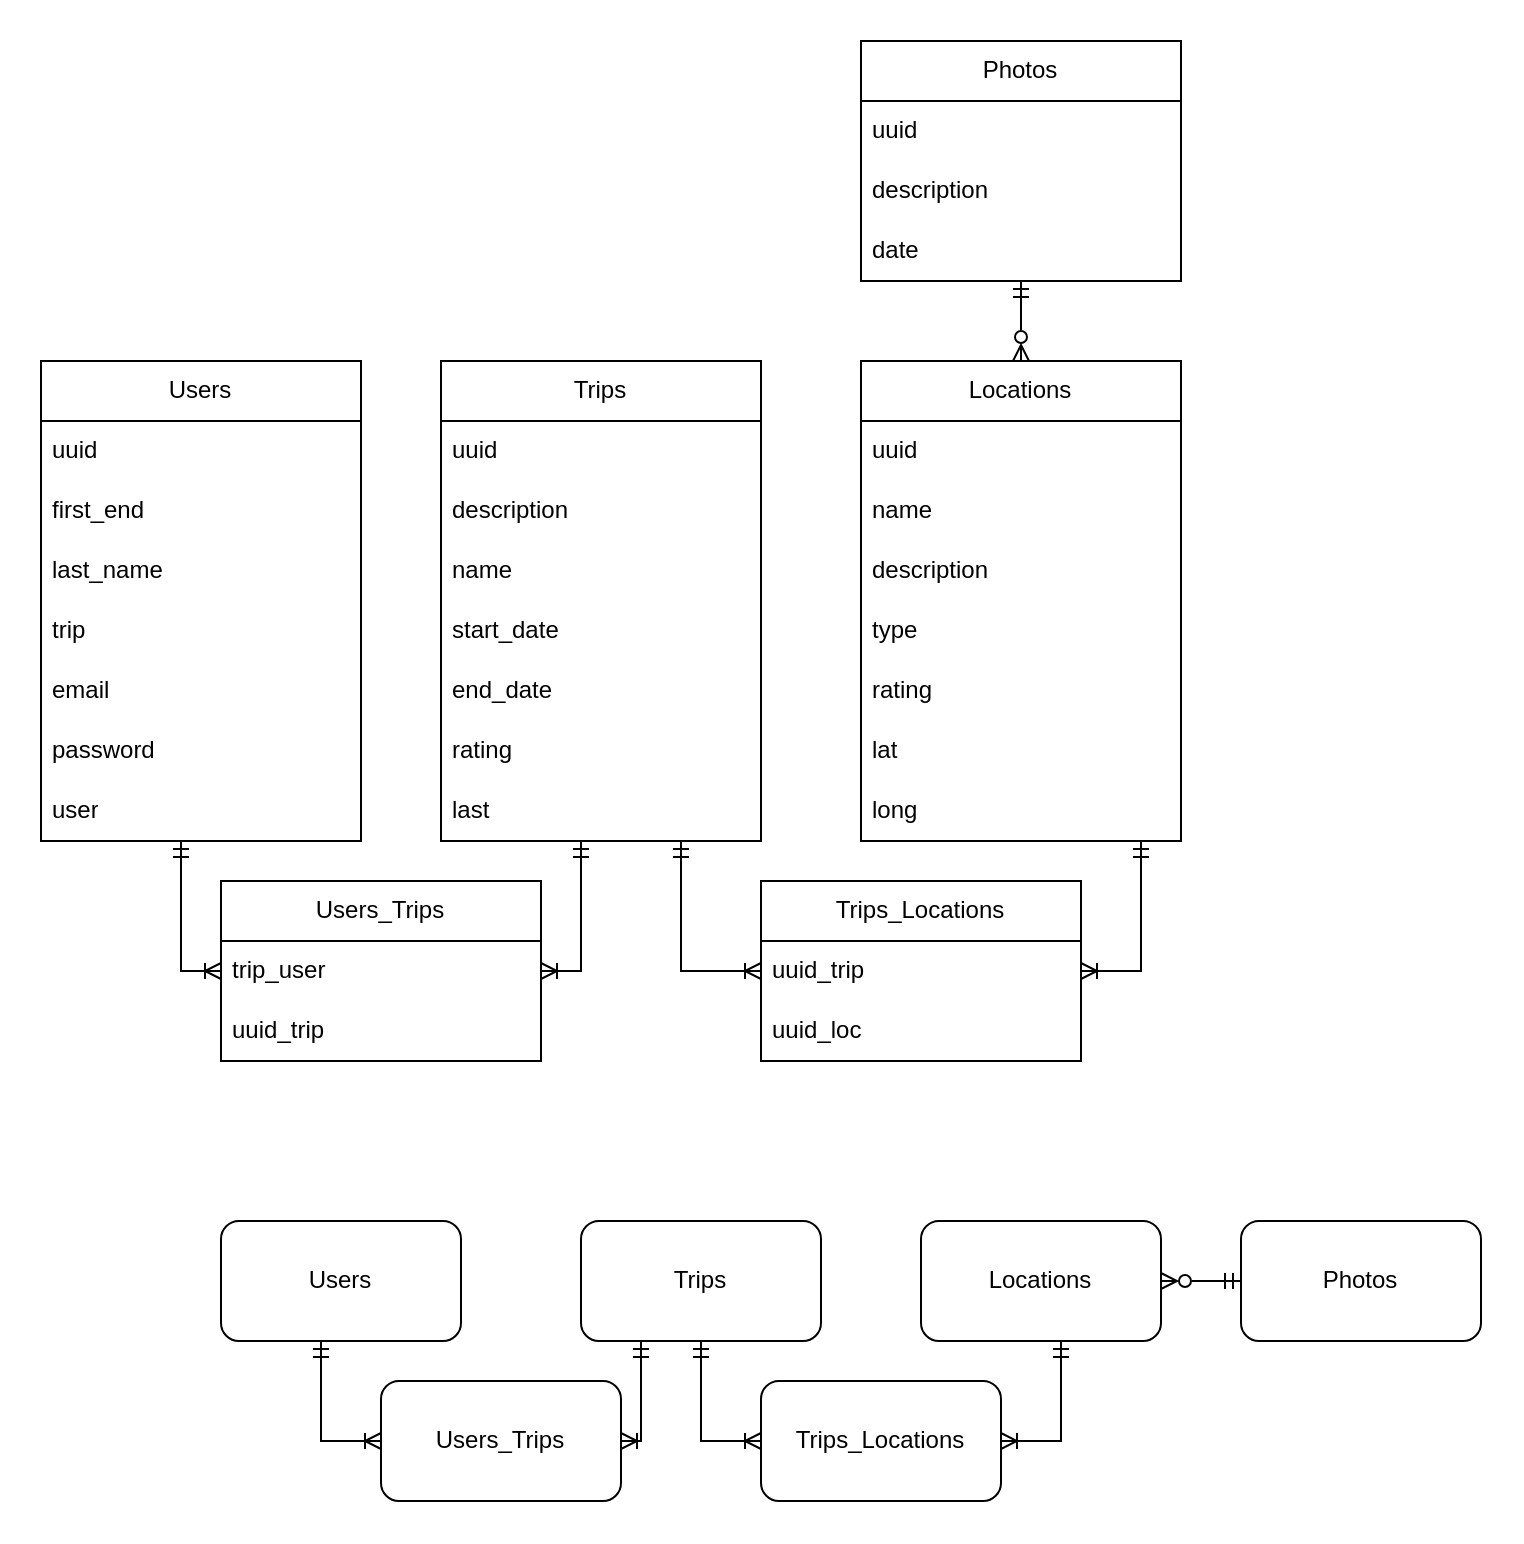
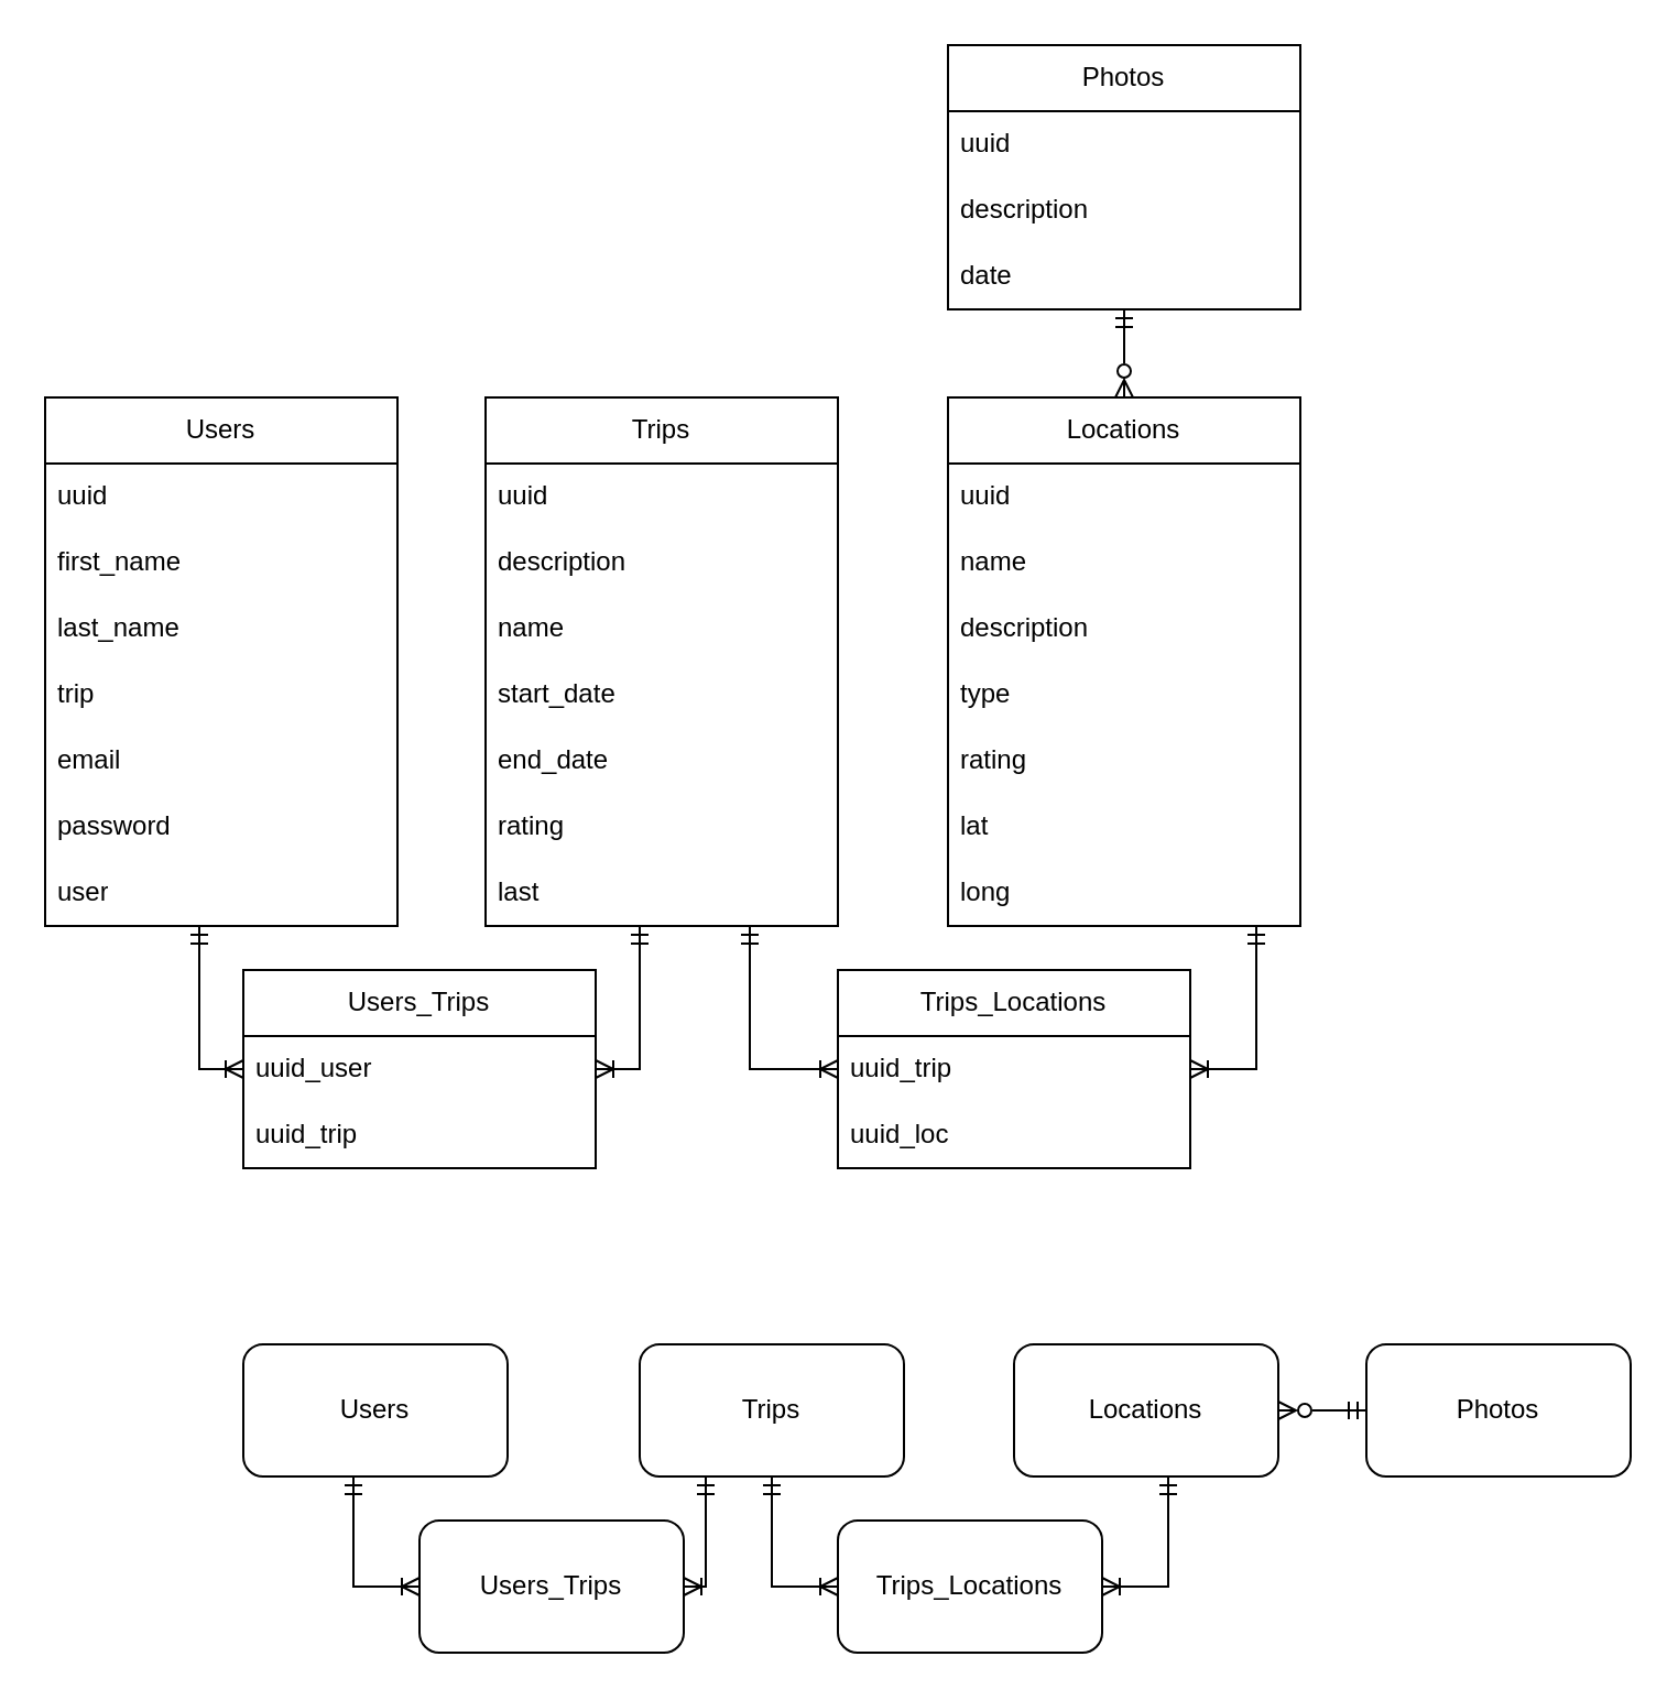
  <mxCell id="0" />
  <mxCell id="1" parent="0" />
  <mxCell id="2" value="Users" style="swimlane;fontStyle=0;childLayout=stackLayout;horizontal=1;startSize=30;horizontalStack=0;resizeParent=1;resizeParentMax=0;resizeLast=0;collapsible=1;marginBottom=0;whiteSpace=wrap;html=1;" vertex="1" parent="1"><mxGeometry x="20" y="180" width="160" height="240" as="geometry" /></mxCell>
  <mxCell id="3" value="uuid" style="text;strokeColor=none;fillColor=none;align=left;verticalAlign=middle;spacingLeft=4;spacingRight=4;overflow=hidden;points=[[0,0.5],[1,0.5]];portConstraint=eastwest;rotatable=0;whiteSpace=wrap;html=1;" vertex="1" parent="2"><mxGeometry y="30" width="160" height="30" as="geometry" /></mxCell>
- <mxCell id="4" value="first_end" style="text;strokeColor=none;fillColor=none;align=left;verticalAlign=middle;spacingLeft=4;spacingRight=4;overflow=hidden;points=[[0,0.5],[1,0.5]];portConstraint=eastwest;rotatable=0;whiteSpace=wrap;html=1;" vertex="1" parent="2"><mxGeometry y="60" width="160" height="30" as="geometry" /></mxCell>
+ <mxCell id="4" value="first_name" style="text;strokeColor=none;fillColor=none;align=left;verticalAlign=middle;spacingLeft=4;spacingRight=4;overflow=hidden;points=[[0,0.5],[1,0.5]];portConstraint=eastwest;rotatable=0;whiteSpace=wrap;html=1;" vertex="1" parent="2"><mxGeometry y="60" width="160" height="30" as="geometry" /></mxCell>
  <mxCell id="5" value="last_name" style="text;strokeColor=none;fillColor=none;align=left;verticalAlign=middle;spacingLeft=4;spacingRight=4;overflow=hidden;points=[[0,0.5],[1,0.5]];portConstraint=eastwest;rotatable=0;whiteSpace=wrap;html=1;" vertex="1" parent="2"><mxGeometry y="90" width="160" height="30" as="geometry" /></mxCell>
  <mxCell id="6" value="trip" style="text;strokeColor=none;fillColor=none;align=left;verticalAlign=middle;spacingLeft=4;spacingRight=4;overflow=hidden;points=[[0,0.5],[1,0.5]];portConstraint=eastwest;rotatable=0;whiteSpace=wrap;html=1;" vertex="1" parent="2"><mxGeometry y="120" width="160" height="30" as="geometry" /></mxCell>
  <mxCell id="7" value="email" style="text;strokeColor=none;fillColor=none;align=left;verticalAlign=middle;spacingLeft=4;spacingRight=4;overflow=hidden;points=[[0,0.5],[1,0.5]];portConstraint=eastwest;rotatable=0;whiteSpace=wrap;html=1;" vertex="1" parent="2"><mxGeometry y="150" width="160" height="30" as="geometry" /></mxCell>
  <mxCell id="8" value="password" style="text;strokeColor=none;fillColor=none;align=left;verticalAlign=middle;spacingLeft=4;spacingRight=4;overflow=hidden;points=[[0,0.5],[1,0.5]];portConstraint=eastwest;rotatable=0;whiteSpace=wrap;html=1;" vertex="1" parent="2"><mxGeometry y="180" width="160" height="30" as="geometry" /></mxCell>
  <mxCell id="9" value="user" style="text;strokeColor=none;fillColor=none;align=left;verticalAlign=middle;spacingLeft=4;spacingRight=4;overflow=hidden;points=[[0,0.5],[1,0.5]];portConstraint=eastwest;rotatable=0;whiteSpace=wrap;html=1;" vertex="1" parent="2"><mxGeometry y="210" width="160" height="30" as="geometry" /></mxCell>
  <mxCell id="10" value="Trips" style="swimlane;fontStyle=0;childLayout=stackLayout;horizontal=1;startSize=30;horizontalStack=0;resizeParent=1;resizeParentMax=0;resizeLast=0;collapsible=1;marginBottom=0;whiteSpace=wrap;html=1;" vertex="1" parent="1"><mxGeometry x="220" y="180" width="160" height="240" as="geometry" /></mxCell>
  <mxCell id="11" value="uuid" style="text;strokeColor=none;fillColor=none;align=left;verticalAlign=middle;spacingLeft=4;spacingRight=4;overflow=hidden;points=[[0,0.5],[1,0.5]];portConstraint=eastwest;rotatable=0;whiteSpace=wrap;html=1;" vertex="1" parent="10"><mxGeometry y="30" width="160" height="30" as="geometry" /></mxCell>
  <mxCell id="12" value="description" style="text;strokeColor=none;fillColor=none;align=left;verticalAlign=middle;spacingLeft=4;spacingRight=4;overflow=hidden;points=[[0,0.5],[1,0.5]];portConstraint=eastwest;rotatable=0;whiteSpace=wrap;html=1;" vertex="1" parent="10"><mxGeometry y="60" width="160" height="30" as="geometry" /></mxCell>
  <mxCell id="13" value="name" style="text;strokeColor=none;fillColor=none;align=left;verticalAlign=middle;spacingLeft=4;spacingRight=4;overflow=hidden;points=[[0,0.5],[1,0.5]];portConstraint=eastwest;rotatable=0;whiteSpace=wrap;html=1;" vertex="1" parent="10"><mxGeometry y="90" width="160" height="30" as="geometry" /></mxCell>
  <mxCell id="14" value="start_date" style="text;strokeColor=none;fillColor=none;align=left;verticalAlign=middle;spacingLeft=4;spacingRight=4;overflow=hidden;points=[[0,0.5],[1,0.5]];portConstraint=eastwest;rotatable=0;whiteSpace=wrap;html=1;" vertex="1" parent="10"><mxGeometry y="120" width="160" height="30" as="geometry" /></mxCell>
  <mxCell id="15" value="end_date" style="text;strokeColor=none;fillColor=none;align=left;verticalAlign=middle;spacingLeft=4;spacingRight=4;overflow=hidden;points=[[0,0.5],[1,0.5]];portConstraint=eastwest;rotatable=0;whiteSpace=wrap;html=1;" vertex="1" parent="10"><mxGeometry y="150" width="160" height="30" as="geometry" /></mxCell>
  <mxCell id="16" value="rating" style="text;strokeColor=none;fillColor=none;align=left;verticalAlign=middle;spacingLeft=4;spacingRight=4;overflow=hidden;points=[[0,0.5],[1,0.5]];portConstraint=eastwest;rotatable=0;whiteSpace=wrap;html=1;" vertex="1" parent="10"><mxGeometry y="180" width="160" height="30" as="geometry" /></mxCell>
  <mxCell id="17" value="last" style="text;strokeColor=none;fillColor=none;align=left;verticalAlign=middle;spacingLeft=4;spacingRight=4;overflow=hidden;points=[[0,0.5],[1,0.5]];portConstraint=eastwest;rotatable=0;whiteSpace=wrap;html=1;" vertex="1" parent="10"><mxGeometry y="210" width="160" height="30" as="geometry" /></mxCell>
  <mxCell id="18" value="Users_Trips" style="swimlane;fontStyle=0;childLayout=stackLayout;horizontal=1;startSize=30;horizontalStack=0;resizeParent=1;resizeParentMax=0;resizeLast=0;collapsible=1;marginBottom=0;whiteSpace=wrap;html=1;" vertex="1" parent="1"><mxGeometry x="110" y="440" width="160" height="90" as="geometry" /></mxCell>
- <mxCell id="19" value="trip_user" style="text;strokeColor=none;fillColor=none;align=left;verticalAlign=middle;spacingLeft=4;spacingRight=4;overflow=hidden;points=[[0,0.5],[1,0.5]];portConstraint=eastwest;rotatable=0;whiteSpace=wrap;html=1;" vertex="1" parent="18"><mxGeometry y="30" width="160" height="30" as="geometry" /></mxCell>
+ <mxCell id="19" value="uuid_user" style="text;strokeColor=none;fillColor=none;align=left;verticalAlign=middle;spacingLeft=4;spacingRight=4;overflow=hidden;points=[[0,0.5],[1,0.5]];portConstraint=eastwest;rotatable=0;whiteSpace=wrap;html=1;" vertex="1" parent="18"><mxGeometry y="30" width="160" height="30" as="geometry" /></mxCell>
  <mxCell id="20" value="uuid_trip" style="text;strokeColor=none;fillColor=none;align=left;verticalAlign=middle;spacingLeft=4;spacingRight=4;overflow=hidden;points=[[0,0.5],[1,0.5]];portConstraint=eastwest;rotatable=0;whiteSpace=wrap;html=1;" vertex="1" parent="18"><mxGeometry y="60" width="160" height="30" as="geometry" /></mxCell>
  <mxCell id="21" value="Trips_Locations" style="swimlane;fontStyle=0;childLayout=stackLayout;horizontal=1;startSize=30;horizontalStack=0;resizeParent=1;resizeParentMax=0;resizeLast=0;collapsible=1;marginBottom=0;whiteSpace=wrap;html=1;" vertex="1" parent="1"><mxGeometry x="380" y="440" width="160" height="90" as="geometry" /></mxCell>
  <mxCell id="22" value="uuid_trip" style="text;strokeColor=none;fillColor=none;align=left;verticalAlign=middle;spacingLeft=4;spacingRight=4;overflow=hidden;points=[[0,0.5],[1,0.5]];portConstraint=eastwest;rotatable=0;whiteSpace=wrap;html=1;" vertex="1" parent="21"><mxGeometry y="30" width="160" height="30" as="geometry" /></mxCell>
  <mxCell id="23" value="uuid_loc" style="text;strokeColor=none;fillColor=none;align=left;verticalAlign=middle;spacingLeft=4;spacingRight=4;overflow=hidden;points=[[0,0.5],[1,0.5]];portConstraint=eastwest;rotatable=0;whiteSpace=wrap;html=1;" vertex="1" parent="21"><mxGeometry y="60" width="160" height="30" as="geometry" /></mxCell>
  <mxCell id="24" value="Locations" style="swimlane;fontStyle=0;childLayout=stackLayout;horizontal=1;startSize=30;horizontalStack=0;resizeParent=1;resizeParentMax=0;resizeLast=0;collapsible=1;marginBottom=0;whiteSpace=wrap;html=1;" vertex="1" parent="1"><mxGeometry x="430" y="180" width="160" height="240" as="geometry" /></mxCell>
  <mxCell id="25" value="uuid" style="text;strokeColor=none;fillColor=none;align=left;verticalAlign=middle;spacingLeft=4;spacingRight=4;overflow=hidden;points=[[0,0.5],[1,0.5]];portConstraint=eastwest;rotatable=0;whiteSpace=wrap;html=1;" vertex="1" parent="24"><mxGeometry y="30" width="160" height="30" as="geometry" /></mxCell>
  <mxCell id="26" value="name" style="text;strokeColor=none;fillColor=none;align=left;verticalAlign=middle;spacingLeft=4;spacingRight=4;overflow=hidden;points=[[0,0.5],[1,0.5]];portConstraint=eastwest;rotatable=0;whiteSpace=wrap;html=1;" vertex="1" parent="24"><mxGeometry y="60" width="160" height="30" as="geometry" /></mxCell>
  <mxCell id="27" value="description" style="text;strokeColor=none;fillColor=none;align=left;verticalAlign=middle;spacingLeft=4;spacingRight=4;overflow=hidden;points=[[0,0.5],[1,0.5]];portConstraint=eastwest;rotatable=0;whiteSpace=wrap;html=1;" vertex="1" parent="24"><mxGeometry y="90" width="160" height="30" as="geometry" /></mxCell>
  <mxCell id="28" value="type" style="text;strokeColor=none;fillColor=none;align=left;verticalAlign=middle;spacingLeft=4;spacingRight=4;overflow=hidden;points=[[0,0.5],[1,0.5]];portConstraint=eastwest;rotatable=0;whiteSpace=wrap;html=1;" vertex="1" parent="24"><mxGeometry y="120" width="160" height="30" as="geometry" /></mxCell>
  <mxCell id="29" value="rating" style="text;strokeColor=none;fillColor=none;align=left;verticalAlign=middle;spacingLeft=4;spacingRight=4;overflow=hidden;points=[[0,0.5],[1,0.5]];portConstraint=eastwest;rotatable=0;whiteSpace=wrap;html=1;" vertex="1" parent="24"><mxGeometry y="150" width="160" height="30" as="geometry" /></mxCell>
  <mxCell id="30" value="lat" style="text;strokeColor=none;fillColor=none;align=left;verticalAlign=middle;spacingLeft=4;spacingRight=4;overflow=hidden;points=[[0,0.5],[1,0.5]];portConstraint=eastwest;rotatable=0;whiteSpace=wrap;html=1;" vertex="1" parent="24"><mxGeometry y="180" width="160" height="30" as="geometry" /></mxCell>
  <mxCell id="31" value="long" style="text;strokeColor=none;fillColor=none;align=left;verticalAlign=middle;spacingLeft=4;spacingRight=4;overflow=hidden;points=[[0,0.5],[1,0.5]];portConstraint=eastwest;rotatable=0;whiteSpace=wrap;html=1;" vertex="1" parent="24"><mxGeometry y="210" width="160" height="30" as="geometry" /></mxCell>
  <mxCell id="32" style="edgeStyle=orthogonalEdgeStyle;rounded=0;orthogonalLoop=1;jettySize=auto;html=1;entryX=0;entryY=0.5;entryDx=0;entryDy=0;endArrow=ERoneToMany;endFill=0;startArrow=ERmandOne;startFill=0;" edge="1" parent="1" source="2" target="19"><mxGeometry relative="1" as="geometry"><Array as="points"><mxPoint x="90" y="485" /></Array></mxGeometry></mxCell>
  <mxCell id="33" style="edgeStyle=orthogonalEdgeStyle;shape=connector;rounded=0;orthogonalLoop=1;jettySize=auto;html=1;entryX=1;entryY=0.5;entryDx=0;entryDy=0;labelBackgroundColor=default;strokeColor=default;align=center;verticalAlign=middle;fontFamily=Helvetica;fontSize=11;fontColor=default;endArrow=ERoneToMany;endFill=0;startArrow=ERmandOne;startFill=0;" edge="1" parent="1" source="17" target="19"><mxGeometry relative="1" as="geometry"><Array as="points"><mxPoint x="290" y="485" /></Array></mxGeometry></mxCell>
  <mxCell id="34" style="edgeStyle=orthogonalEdgeStyle;shape=connector;rounded=0;orthogonalLoop=1;jettySize=auto;html=1;entryX=0;entryY=0.5;entryDx=0;entryDy=0;labelBackgroundColor=default;strokeColor=default;align=center;verticalAlign=middle;fontFamily=Helvetica;fontSize=11;fontColor=default;endArrow=ERoneToMany;endFill=0;startArrow=ERmandOne;startFill=0;" edge="1" parent="1" source="17" target="22"><mxGeometry relative="1" as="geometry"><Array as="points"><mxPoint x="340" y="485" /></Array></mxGeometry></mxCell>
  <mxCell id="35" style="edgeStyle=orthogonalEdgeStyle;shape=connector;rounded=0;orthogonalLoop=1;jettySize=auto;html=1;entryX=1;entryY=0.5;entryDx=0;entryDy=0;labelBackgroundColor=default;strokeColor=default;align=center;verticalAlign=middle;fontFamily=Helvetica;fontSize=11;fontColor=default;endArrow=ERoneToMany;endFill=0;startArrow=ERmandOne;startFill=0;" edge="1" parent="1" source="31" target="22"><mxGeometry relative="1" as="geometry"><Array as="points"><mxPoint x="570" y="485" /></Array></mxGeometry></mxCell>
  <mxCell id="36" value="Photos" style="swimlane;fontStyle=0;childLayout=stackLayout;horizontal=1;startSize=30;horizontalStack=0;resizeParent=1;resizeParentMax=0;resizeLast=0;collapsible=1;marginBottom=0;whiteSpace=wrap;html=1;" vertex="1" parent="1"><mxGeometry x="430" y="20" width="160" height="120" as="geometry" /></mxCell>
  <mxCell id="37" value="uuid" style="text;strokeColor=none;fillColor=none;align=left;verticalAlign=middle;spacingLeft=4;spacingRight=4;overflow=hidden;points=[[0,0.5],[1,0.5]];portConstraint=eastwest;rotatable=0;whiteSpace=wrap;html=1;" vertex="1" parent="36"><mxGeometry y="30" width="160" height="30" as="geometry" /></mxCell>
  <mxCell id="38" value="description" style="text;strokeColor=none;fillColor=none;align=left;verticalAlign=middle;spacingLeft=4;spacingRight=4;overflow=hidden;points=[[0,0.5],[1,0.5]];portConstraint=eastwest;rotatable=0;whiteSpace=wrap;html=1;" vertex="1" parent="36"><mxGeometry y="60" width="160" height="30" as="geometry" /></mxCell>
  <mxCell id="39" value="date" style="text;strokeColor=none;fillColor=none;align=left;verticalAlign=middle;spacingLeft=4;spacingRight=4;overflow=hidden;points=[[0,0.5],[1,0.5]];portConstraint=eastwest;rotatable=0;whiteSpace=wrap;html=1;" vertex="1" parent="36"><mxGeometry y="90" width="160" height="30" as="geometry" /></mxCell>
  <mxCell id="40" value="" style="endArrow=ERmandOne;html=1;rounded=0;endFill=0;startArrow=ERzeroToMany;startFill=0;" edge="1" parent="1" source="24" target="36"><mxGeometry width="50" height="50" relative="1" as="geometry"><mxPoint x="430" y="120" as="sourcePoint" /><mxPoint x="480" y="70" as="targetPoint" /></mxGeometry></mxCell>
  <mxCell id="41" value="Users" style="rounded=1;whiteSpace=wrap;html=1;" vertex="1" parent="1"><mxGeometry x="110" y="610" width="120" height="60" as="geometry" /></mxCell>
  <mxCell id="42" value="" style="edgeStyle=orthogonalEdgeStyle;rounded=0;orthogonalLoop=1;jettySize=auto;html=1;entryX=0;entryY=0.5;entryDx=0;entryDy=0;endArrow=ERoneToMany;endFill=0;startArrow=ERmandOne;startFill=0;" edge="1" parent="1" source="43" target="47"><mxGeometry relative="1" as="geometry"><Array as="points"><mxPoint x="350" y="720" /></Array></mxGeometry></mxCell>
  <mxCell id="43" value="Trips" style="rounded=1;whiteSpace=wrap;html=1;" vertex="1" parent="1"><mxGeometry x="290" y="610" width="120" height="60" as="geometry" /></mxCell>
  <mxCell id="44" value="" style="edgeStyle=orthogonalEdgeStyle;rounded=0;orthogonalLoop=1;jettySize=auto;html=1;endArrow=ERmandOne;endFill=0;startArrow=ERoneToMany;startFill=0;" edge="1" parent="1" source="46" target="41"><mxGeometry relative="1" as="geometry"><Array as="points"><mxPoint x="160" y="720" /></Array></mxGeometry></mxCell>
  <mxCell id="45" value="" style="edgeStyle=orthogonalEdgeStyle;rounded=0;orthogonalLoop=1;jettySize=auto;html=1;entryX=0.25;entryY=1;entryDx=0;entryDy=0;endArrow=ERmandOne;endFill=0;startArrow=ERoneToMany;startFill=0;" edge="1" parent="1" source="46" target="43"><mxGeometry relative="1" as="geometry"><Array as="points"><mxPoint x="320" y="720" /></Array></mxGeometry></mxCell>
  <mxCell id="46" value="Users_Trips" style="rounded=1;whiteSpace=wrap;html=1;" vertex="1" parent="1"><mxGeometry x="190" y="690" width="120" height="60" as="geometry" /></mxCell>
  <mxCell id="47" value="Trips_Locations" style="rounded=1;whiteSpace=wrap;html=1;" vertex="1" parent="1"><mxGeometry x="380" y="690" width="120" height="60" as="geometry" /></mxCell>
  <mxCell id="48" value="" style="edgeStyle=orthogonalEdgeStyle;rounded=0;orthogonalLoop=1;jettySize=auto;html=1;endArrow=ERmandOne;endFill=0;startArrow=ERzeroToMany;startFill=0;" edge="1" parent="1" source="50" target="51"><mxGeometry relative="1" as="geometry" /></mxCell>
  <mxCell id="49" value="" style="edgeStyle=orthogonalEdgeStyle;rounded=0;orthogonalLoop=1;jettySize=auto;html=1;entryX=1;entryY=0.5;entryDx=0;entryDy=0;endArrow=ERoneToMany;endFill=0;startArrow=ERmandOne;startFill=0;" edge="1" parent="1" source="50" target="47"><mxGeometry relative="1" as="geometry"><Array as="points"><mxPoint x="530" y="720" /></Array></mxGeometry></mxCell>
  <mxCell id="50" value="Locations" style="rounded=1;whiteSpace=wrap;html=1;" vertex="1" parent="1"><mxGeometry x="460" y="610" width="120" height="60" as="geometry" /></mxCell>
  <mxCell id="51" value="Photos" style="rounded=1;whiteSpace=wrap;html=1;" vertex="1" parent="1"><mxGeometry x="620" y="610" width="120" height="60" as="geometry" /></mxCell>
